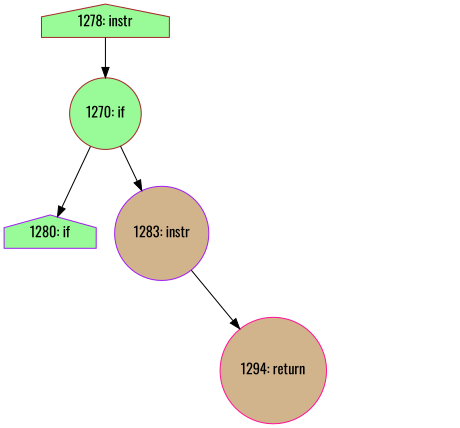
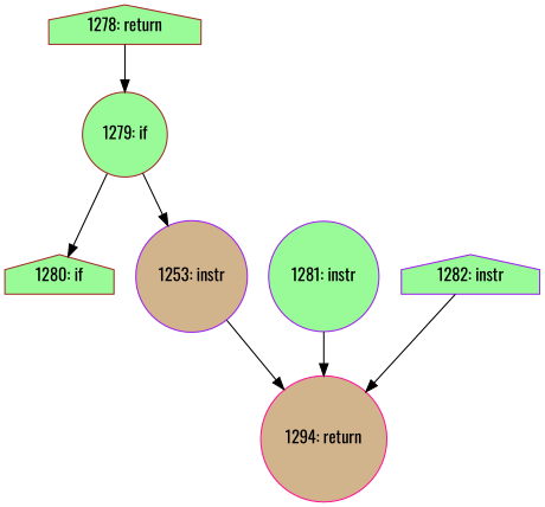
  digraph {
    fontname=Oswald
    node [color=purple fillcolor=palegreen fontname=Oswald shape=circle style=filled]
    edge [fontname=Oswald]
-   n1 [color=brown label="1278: instr" shape=house]
-   n2 [color=brown label="1270: if"]
-   n3 [label="1280: if" shape=house]
-   n4 [fillcolor=tan label="1283: instr"]
+   n1 [color=brown label="1278: return" shape=house]
+   n2 [color=brown label="1279: if"]
+   n3 [color=brown label="1280: if" shape=house]
+   n4 [fillcolor=tan label="1253: instr"]
    n5 [color=deeppink fillcolor=tan label="1294: return"]
+   n6 [label="1281: instr"]
+   n7 [label="1282: instr" shape=house]
    n1 -> n2
    n2 -> n3
    n2 -> n4
    n4 -> n5
+   n6 -> n5
+   n7 -> n5
  }
